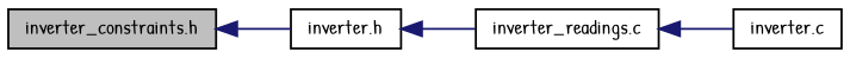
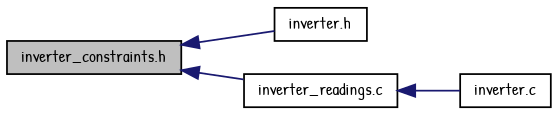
  digraph {
    fontname="Patrick Hand"
    rankdir=LR
    node [color=black fillcolor=white fontname="Patrick Hand" fontsize=10 shape=record style=filled]
    edge [color=midnightblue dir=back fontname="Patrick Hand" fontsize=10 labelfontname=Helvetica labelfontsize=10 style=solid]
    n1 [fillcolor=grey75 fontcolor=black height=0.2 label="inverter_constraints.h" width=0.4]
    n2 [height=0.2 label="inverter.h" width=0.4]
    n3 [height=0.2 label="inverter_readings.c" width=0.4]
    n4 [height=0.2 label="inverter.c" width=0.4]
    n1 -> n2
-   n2 -> n3
+   n1 -> n3
    n3 -> n4
  }
